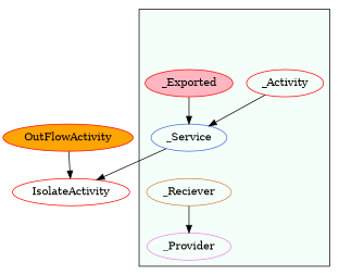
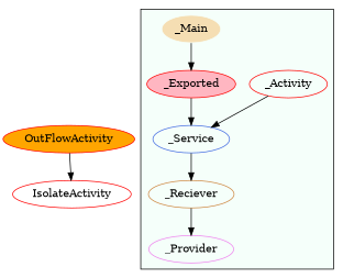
  digraph {
    node [color=red]
    _Activity
    _Service [color=royalblue]
    _Reciever [color=peru]
    _Provider [color=violet]
+   _Main [color=mintcream fillcolor=wheat style=filled]
    _Exported [fillcolor=lightpink style=filled]
    OutFlowActivity [fillcolor=orange style=filled]
    IsolateActivity
    subgraph cluster_1 {
      bgcolor=mintcream
      _Activity
      _Service
      _Reciever
      _Provider
+     _Main
      _Exported
    }
    _Activity -> _Service
-   _Service -> IsolateActivity
+   _Service -> _Reciever
    _Reciever -> _Provider
+   _Main -> _Exported
    _Exported -> _Service
    OutFlowActivity -> IsolateActivity
  }
